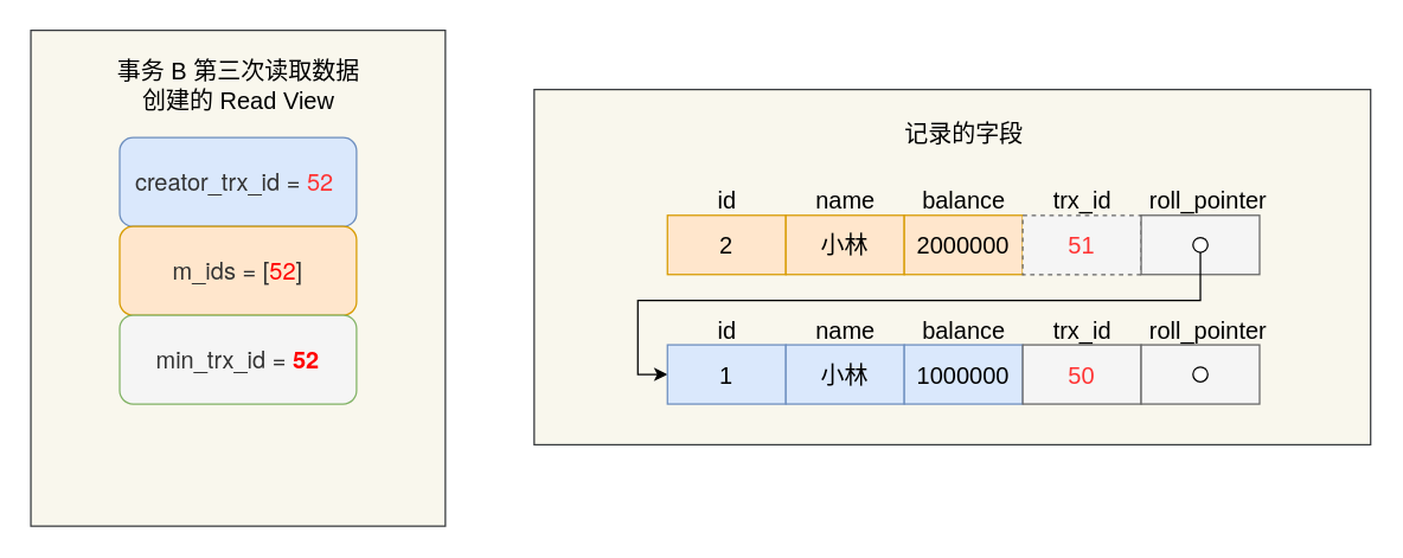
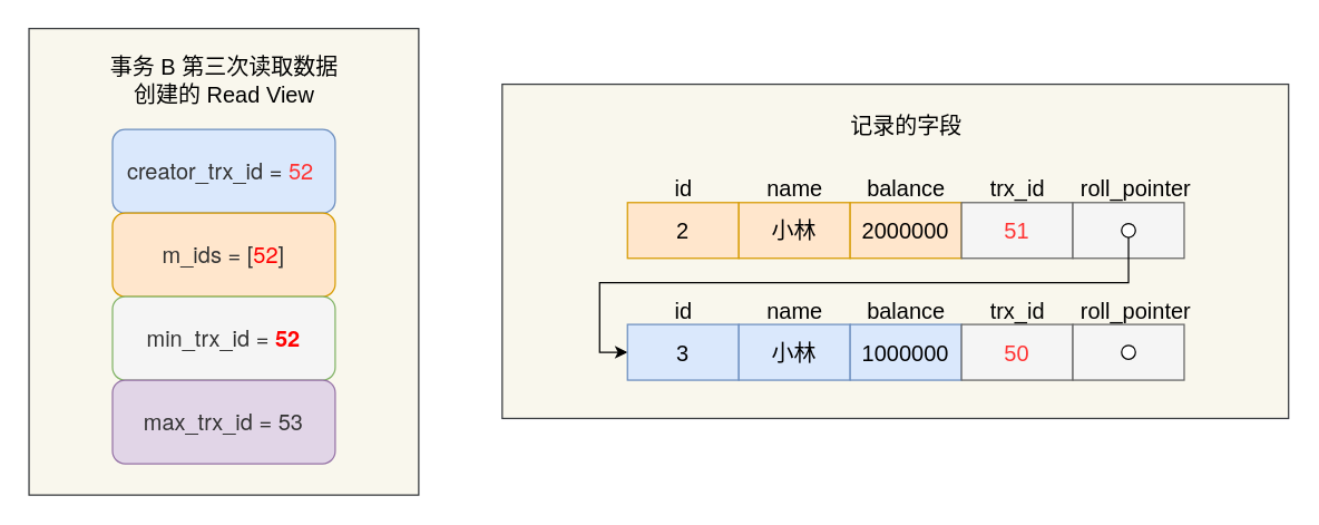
  <mxCell id="0" />
  <mxCell id="1" parent="0" />
  <mxCell id="2" value="" style="rounded=0;whiteSpace=wrap;html=1;fontSize=16;fillColor=#f9f7ed;strokeColor=#36393d;" vertex="1" parent="1"><mxGeometry x="20" width="280" height="335" as="geometry" y="20" /></mxCell>
  <mxCell id="3" value="&lt;span style=&quot;color: rgb(51 , 51 , 51) ; font-family: &amp;#34;helvetica neue&amp;#34; , &amp;#34;helvetica&amp;#34; , &amp;#34;arial&amp;#34; , sans-serif ; font-size: 16px ; text-align: left&quot;&gt;creator_trx_&lt;/span&gt;&lt;span style=&quot;color: rgb(51 , 51 , 51) ; font-family: &amp;#34;helvetica neue&amp;#34; , &amp;#34;helvetica&amp;#34; , &amp;#34;arial&amp;#34; , sans-serif ; font-size: 16px ; text-align: left&quot;&gt;id = &lt;/span&gt;&lt;span style=&quot;font-family: &amp;#34;helvetica neue&amp;#34; , &amp;#34;helvetica&amp;#34; , &amp;#34;arial&amp;#34; , sans-serif ; font-size: 16px ; text-align: left&quot;&gt;&lt;font color=&quot;#ff3333&quot;&gt;52&lt;/font&gt;&lt;/span&gt;&lt;span style=&quot;color: rgb(51 , 51 , 51) ; font-family: &amp;#34;helvetica neue&amp;#34; , &amp;#34;helvetica&amp;#34; , &amp;#34;arial&amp;#34; , sans-serif ; font-size: 16px ; text-align: left&quot;&gt;&amp;nbsp;&lt;/span&gt;" style="rounded=1;whiteSpace=wrap;html=1;fontSize=16;fillColor=#dae8fc;strokeColor=#6c8ebf;labelBackgroundColor=none;" vertex="1" parent="1"><mxGeometry x="80" y="92.5" width="160" height="60" as="geometry" /></mxCell>
  <mxCell id="4" value="&lt;span style=&quot;color: rgb(51 , 51 , 51) ; font-family: &amp;#34;helvetica neue&amp;#34; , &amp;#34;helvetica&amp;#34; , &amp;#34;arial&amp;#34; , sans-serif ; font-size: 16px ; text-align: left&quot;&gt;m_&lt;/span&gt;&lt;span style=&quot;color: rgb(51 , 51 , 51) ; font-family: &amp;#34;helvetica neue&amp;#34; , &amp;#34;helvetica&amp;#34; , &amp;#34;arial&amp;#34; , sans-serif ; font-size: 16px ; text-align: left&quot;&gt;id&lt;/span&gt;&lt;span style=&quot;color: rgb(51 , 51 , 51) ; font-family: &amp;#34;helvetica neue&amp;#34; , &amp;#34;helvetica&amp;#34; , &amp;#34;arial&amp;#34; , sans-serif ; font-size: 16px ; text-align: left&quot;&gt;s = [&lt;/span&gt;&lt;span style=&quot;font-family: &amp;#34;helvetica neue&amp;#34; , &amp;#34;helvetica&amp;#34; , &amp;#34;arial&amp;#34; , sans-serif ; font-size: 16px ; text-align: left&quot;&gt;&lt;font color=&quot;#ff0000&quot;&gt;52&lt;/font&gt;&lt;/span&gt;&lt;span style=&quot;color: rgb(51 , 51 , 51) ; font-family: &amp;#34;helvetica neue&amp;#34; , &amp;#34;helvetica&amp;#34; , &amp;#34;arial&amp;#34; , sans-serif ; font-size: 16px ; text-align: left&quot;&gt;]&lt;br style=&quot;font-size: 16px&quot;&gt;&lt;/span&gt;" style="rounded=1;whiteSpace=wrap;html=1;fontSize=16;fillColor=#ffe6cc;strokeColor=#d79b00;labelBackgroundColor=none;" vertex="1" parent="1"><mxGeometry x="80" y="152.5" width="160" height="60" as="geometry" /></mxCell>
  <mxCell id="5" value="&lt;span style=&quot;color: rgb(51 , 51 , 51) ; font-family: &amp;#34;helvetica neue&amp;#34; , &amp;#34;helvetica&amp;#34; , &amp;#34;arial&amp;#34; , sans-serif ; font-size: 16px ; text-align: left&quot;&gt;min_trx_&lt;/span&gt;&lt;span style=&quot;color: rgb(51 , 51 , 51) ; font-family: &amp;#34;helvetica neue&amp;#34; , &amp;#34;helvetica&amp;#34; , &amp;#34;arial&amp;#34; , sans-serif ; font-size: 16px ; text-align: left&quot;&gt;id = &lt;/span&gt;&lt;span style=&quot;font-family: &amp;#34;helvetica neue&amp;#34; , &amp;#34;helvetica&amp;#34; , &amp;#34;arial&amp;#34; , sans-serif ; font-size: 16px ; text-align: left&quot;&gt;&lt;font color=&quot;#ff0000&quot;&gt;&lt;b&gt;52&lt;/b&gt;&lt;/font&gt;&lt;/span&gt;" style="rounded=1;whiteSpace=wrap;html=1;fontSize=16;fillColor=#f5f5f5;strokeColor=#82b366;labelBackgroundColor=none;" vertex="1" parent="1"><mxGeometry x="80" y="212.5" width="160" height="60" as="geometry" /></mxCell>
+ <mxCell id="6" value="&lt;span style=&quot;color: rgb(51 , 51 , 51) ; font-family: &amp;quot;helvetica neue&amp;quot; , &amp;quot;helvetica&amp;quot; , &amp;quot;arial&amp;quot; , sans-serif ; font-size: 16px ; text-align: left&quot;&gt;max_trx_&lt;/span&gt;&lt;span style=&quot;color: rgb(51 , 51 , 51) ; font-family: &amp;quot;helvetica neue&amp;quot; , &amp;quot;helvetica&amp;quot; , &amp;quot;arial&amp;quot; , sans-serif ; font-size: 16px ; text-align: left&quot;&gt;id = 53&lt;/span&gt;" style="rounded=1;whiteSpace=wrap;html=1;fontSize=16;fillColor=#e1d5e7;strokeColor=#9673a6;labelBackgroundColor=none;" vertex="1" parent="1"><mxGeometry x="80" y="272.5" width="160" height="60" as="geometry" /></mxCell>
  <mxCell id="7" value="事务 B 第三次读取数据&lt;br&gt;创建的 Read View" style="text;html=1;align=center;verticalAlign=middle;resizable=0;points=[];autosize=1;strokeColor=none;fontSize=16;" vertex="1" parent="1"><mxGeometry x="70" y="37.5" width="180" height="40" as="geometry" /></mxCell>
  <mxCell id="8" value="" style="rounded=0;whiteSpace=wrap;html=1;fontSize=16;fillColor=#f9f7ed;strokeColor=#36393d;" vertex="1" parent="1"><mxGeometry x="360" y="60" width="565" height="240" as="geometry" /></mxCell>
  <mxCell id="9" value="2" style="rounded=0;whiteSpace=wrap;html=1;fontSize=16;fillColor=#ffe6cc;strokeColor=#d79b00;" vertex="1" parent="1"><mxGeometry x="450" y="145" width="80" height="40" as="geometry" /></mxCell>
  <mxCell id="10" value="小林" style="rounded=0;whiteSpace=wrap;html=1;fontSize=16;fillColor=#ffe6cc;strokeColor=#d79b00;" vertex="1" parent="1"><mxGeometry x="530" y="145" width="80" height="40" as="geometry" /></mxCell>
  <mxCell id="11" value="2000000" style="rounded=0;whiteSpace=wrap;html=1;fontSize=16;fillColor=#ffe6cc;strokeColor=#d79b00;" vertex="1" parent="1"><mxGeometry x="610" y="145" width="80" height="40" as="geometry" /></mxCell>
- <mxCell id="12" value="&lt;font color=&quot;#ff3333&quot;&gt;51&lt;/font&gt;" style="rounded=0;whiteSpace=wrap;html=1;fontSize=16;fillColor=#f5f5f5;strokeColor=#666666;fontColor=#333333;dashed=1;" vertex="1" parent="1"><mxGeometry x="690" y="145" width="80" height="40" as="geometry" /></mxCell>
+ <mxCell id="12" value="&lt;font color=&quot;#ff3333&quot;&gt;51&lt;/font&gt;" style="rounded=0;whiteSpace=wrap;html=1;fontSize=16;fillColor=#f5f5f5;strokeColor=#666666;fontColor=#333333;" vertex="1" parent="1"><mxGeometry x="690" y="145" width="80" height="40" as="geometry" /></mxCell>
  <mxCell id="13" value="" style="rounded=0;whiteSpace=wrap;html=1;fontSize=16;fillColor=#f5f5f5;strokeColor=#666666;fontColor=#333333;" vertex="1" parent="1"><mxGeometry x="770" y="145" width="80" height="40" as="geometry" /></mxCell>
  <mxCell id="14" value="id" style="text;html=1;align=center;verticalAlign=middle;resizable=0;points=[];autosize=1;strokeColor=none;fontSize=16;" vertex="1" parent="1"><mxGeometry x="475" y="125" width="30" height="20" as="geometry" /></mxCell>
  <mxCell id="15" value="name" style="text;html=1;align=center;verticalAlign=middle;resizable=0;points=[];autosize=1;strokeColor=none;fontSize=16;" vertex="1" parent="1"><mxGeometry x="540" y="125" width="60" height="20" as="geometry" /></mxCell>
  <mxCell id="16" value="balance" style="text;html=1;align=center;verticalAlign=middle;resizable=0;points=[];autosize=1;strokeColor=none;fontSize=16;" vertex="1" parent="1"><mxGeometry x="615" y="125" width="70" height="20" as="geometry" /></mxCell>
  <mxCell id="17" value="trx_id" style="text;html=1;align=center;verticalAlign=middle;resizable=0;points=[];autosize=1;strokeColor=none;fontSize=16;" vertex="1" parent="1"><mxGeometry x="705" y="125" width="50" height="20" as="geometry" /></mxCell>
  <mxCell id="18" value="roll_pointer" style="text;html=1;align=center;verticalAlign=middle;resizable=0;points=[];autosize=1;strokeColor=none;fontSize=16;" vertex="1" parent="1"><mxGeometry x="770" y="125" width="90" height="20" as="geometry" /></mxCell>
  <mxCell id="19" style="edgeStyle=orthogonalEdgeStyle;rounded=0;orthogonalLoop=1;jettySize=auto;html=1;entryX=0;entryY=0.5;entryDx=0;entryDy=0;" edge="1" parent="1" source="20" target="22"><mxGeometry relative="1" as="geometry"><Array as="points"><mxPoint x="810" y="202.5" /><mxPoint x="430" y="202.5" /><mxPoint x="430" y="252.5" /></Array></mxGeometry></mxCell>
  <mxCell id="20" value="" style="ellipse;whiteSpace=wrap;html=1;aspect=fixed;fontSize=16;" vertex="1" parent="1"><mxGeometry x="805" y="160" width="10" height="10" as="geometry" /></mxCell>
  <mxCell id="21" value="记录的字段" style="text;html=1;align=center;verticalAlign=middle;resizable=0;points=[];autosize=1;strokeColor=none;fontSize=16;" vertex="1" parent="1"><mxGeometry x="600" y="80" width="100" height="20" as="geometry" /></mxCell>
- <mxCell id="22" value="1" style="rounded=0;whiteSpace=wrap;html=1;fontSize=16;fillColor=#dae8fc;strokeColor=#6c8ebf;" vertex="1" parent="1"><mxGeometry x="450" y="232.5" width="80" height="40" as="geometry" /></mxCell>
+ <mxCell id="22" value="3" style="rounded=0;whiteSpace=wrap;html=1;fontSize=16;fillColor=#dae8fc;strokeColor=#6c8ebf;" vertex="1" parent="1"><mxGeometry x="450" y="232.5" width="80" height="40" as="geometry" /></mxCell>
  <mxCell id="23" value="小林" style="rounded=0;whiteSpace=wrap;html=1;fontSize=16;fillColor=#dae8fc;strokeColor=#6c8ebf;" vertex="1" parent="1"><mxGeometry x="530" y="232.5" width="80" height="40" as="geometry" /></mxCell>
  <mxCell id="24" value="1000000" style="rounded=0;whiteSpace=wrap;html=1;fontSize=16;fillColor=#dae8fc;strokeColor=#6c8ebf;" vertex="1" parent="1"><mxGeometry x="610" y="232.5" width="80" height="40" as="geometry" /></mxCell>
  <mxCell id="25" value="&lt;font color=&quot;#ff3333&quot;&gt;50&lt;/font&gt;" style="rounded=0;whiteSpace=wrap;html=1;fontSize=16;fillColor=#f5f5f5;strokeColor=#666666;fontColor=#333333;" vertex="1" parent="1"><mxGeometry x="690" y="232.5" width="80" height="40" as="geometry" /></mxCell>
  <mxCell id="26" value="" style="rounded=0;whiteSpace=wrap;html=1;fontSize=16;fillColor=#f5f5f5;strokeColor=#666666;fontColor=#333333;" vertex="1" parent="1"><mxGeometry x="770" y="232.5" width="80" height="40" as="geometry" /></mxCell>
  <mxCell id="27" value="id" style="text;html=1;align=center;verticalAlign=middle;resizable=0;points=[];autosize=1;strokeColor=none;fontSize=16;" vertex="1" parent="1"><mxGeometry x="475" y="212.5" width="30" height="20" as="geometry" /></mxCell>
  <mxCell id="28" value="name" style="text;html=1;align=center;verticalAlign=middle;resizable=0;points=[];autosize=1;strokeColor=none;fontSize=16;" vertex="1" parent="1"><mxGeometry x="540" y="212.5" width="60" height="20" as="geometry" /></mxCell>
  <mxCell id="29" value="balance" style="text;html=1;align=center;verticalAlign=middle;resizable=0;points=[];autosize=1;strokeColor=none;fontSize=16;" vertex="1" parent="1"><mxGeometry x="615" y="212.5" width="70" height="20" as="geometry" /></mxCell>
  <mxCell id="30" value="trx_id" style="text;html=1;align=center;verticalAlign=middle;resizable=0;points=[];autosize=1;strokeColor=none;fontSize=16;" vertex="1" parent="1"><mxGeometry x="705" y="212.5" width="50" height="20" as="geometry" /></mxCell>
  <mxCell id="31" value="roll_pointer" style="text;html=1;align=center;verticalAlign=middle;resizable=0;points=[];autosize=1;strokeColor=none;fontSize=16;" vertex="1" parent="1"><mxGeometry x="770" y="212.5" width="90" height="20" as="geometry" /></mxCell>
  <mxCell id="32" value="" style="ellipse;whiteSpace=wrap;html=1;aspect=fixed;fontSize=16;" vertex="1" parent="1"><mxGeometry x="805" y="247.5" width="10" height="10" as="geometry" /></mxCell>
